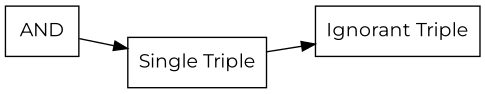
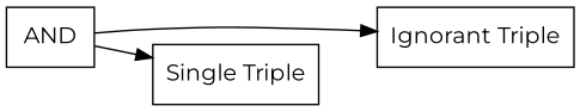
  digraph {
    fontname=Montserrat
    rankdir=LR
    splines=spline
    node [fontname=Montserrat shape=record]
    edge [fontname=Montserrat]
    n1 [label=AND]
    n2 [label="Ignorant Triple"]
    n3 [label="Single Triple"]
-   n3 -> n2
+   n1 -> n2
    n1 -> n3
  }
